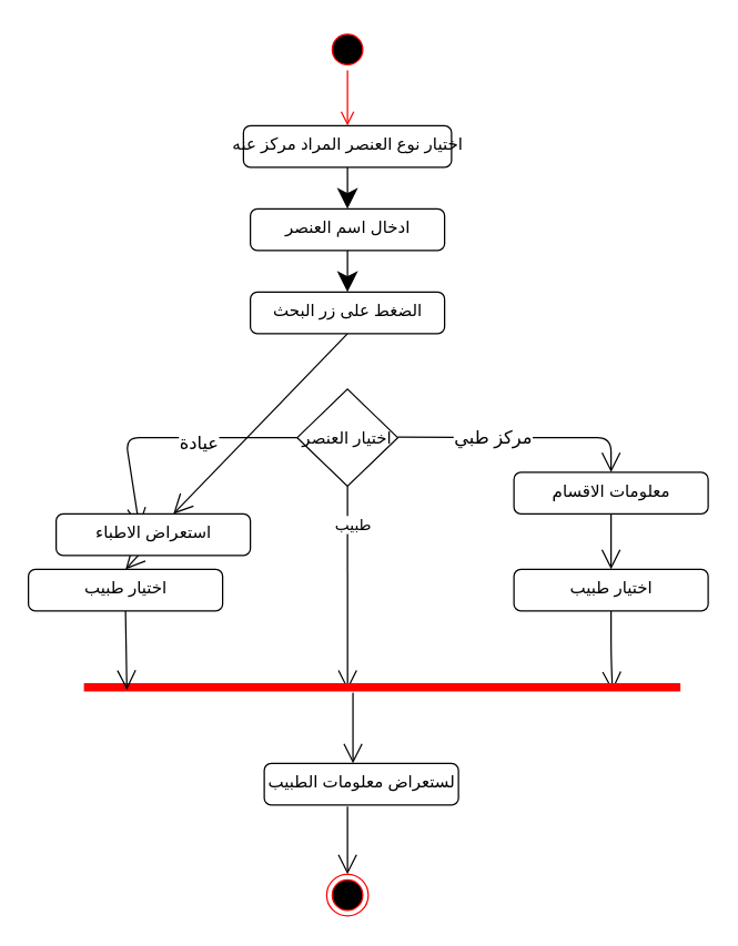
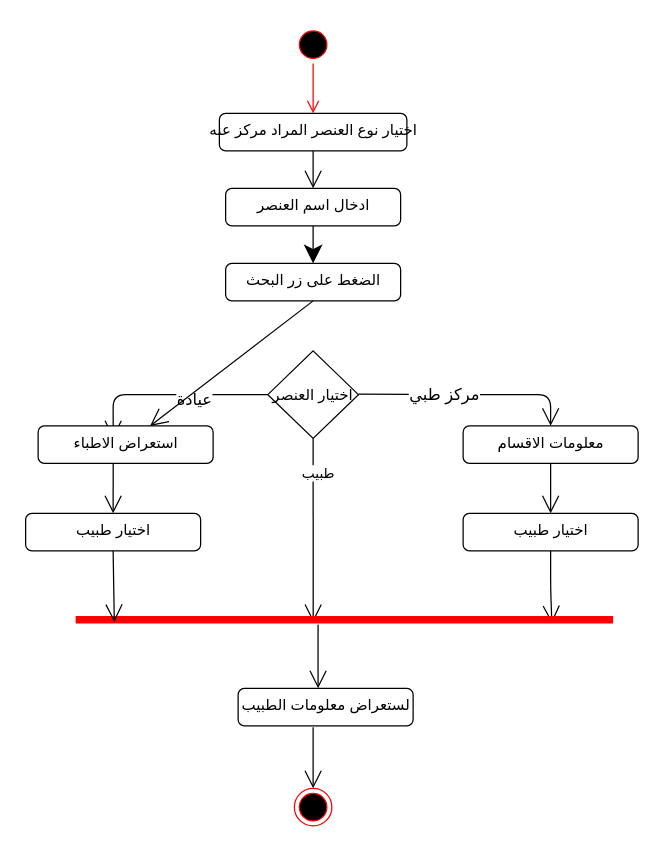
  <mxCell id="0" />
  <mxCell id="1" parent="0" />
  <mxCell id="2" value="" style="ellipse;html=1;shape=startState;fillColor=#000000;strokeColor=#ff0000;" parent="1" vertex="1"><mxGeometry x="235" width="30" height="30" as="geometry" y="20" /></mxCell>
  <mxCell id="3" value="" style="edgeStyle=orthogonalEdgeStyle;html=1;verticalAlign=bottom;endArrow=open;endSize=8;strokeColor=#ff0000;entryX=0.5;entryY=0;entryDx=0;entryDy=0;" parent="1" source="2" target="4" edge="1"><mxGeometry relative="1" as="geometry"><mxPoint x="250" y="110" as="targetPoint" /></mxGeometry></mxCell>
  <mxCell id="4" value="اختيار نوع العنصر المراد مركز عنه" style="html=1;align=center;verticalAlign=top;rounded=1;absoluteArcSize=1;arcSize=10;dashed=0;" parent="1" vertex="1"><mxGeometry x="175" y="90" width="150" height="30" as="geometry" /></mxCell>
  <mxCell id="5" value="" style="endArrow=open;endFill=1;endSize=12;html=1;exitX=0.5;exitY=1;exitDx=0;exitDy=0;entryX=0.886;entryY=0.8;entryDx=0;entryDy=0;entryPerimeter=0;" parent="1" source="28" target="26" edge="1"><mxGeometry width="160" relative="1" as="geometry"><mxPoint x="380" y="459.5" as="sourcePoint" /><mxPoint x="540" y="459.5" as="targetPoint" /><Array as="points"><mxPoint x="440" y="470" /></Array></mxGeometry></mxCell>
  <mxCell id="6" value="" style="endArrow=open;endFill=1;endSize=12;html=1;exitX=0.429;exitY=0.967;exitDx=0;exitDy=0;exitPerimeter=0;entryX=0.5;entryY=0;entryDx=0;entryDy=0;" parent="1" source="21" target="19" edge="1"><mxGeometry width="160" relative="1" as="geometry"><mxPoint x="15" y="440" as="sourcePoint" /><mxPoint x="91" y="400" as="targetPoint" /></mxGeometry></mxCell>
  <mxCell id="7" value="" style="endArrow=open;endFill=1;endSize=12;html=1;exitX=0;exitY=0.5;exitDx=0;exitDy=0;entryX=0.429;entryY=0.333;entryDx=0;entryDy=0;entryPerimeter=0;" parent="1" source="18" target="21" edge="1"><mxGeometry width="160" relative="1" as="geometry"><mxPoint x="-50" y="314.5" as="sourcePoint" /><mxPoint x="60" y="315" as="targetPoint" /><Array as="points"><mxPoint x="90" y="315" /></Array></mxGeometry></mxCell>
  <mxCell id="8" value="&lt;font style=&quot;font-size: 13px&quot;&gt;عيادة&lt;/font&gt;" style="edgeLabel;html=1;align=center;verticalAlign=middle;resizable=0;points=[];" parent="7" vertex="1" connectable="0"><mxGeometry x="-0.253" y="3" relative="1" as="geometry"><mxPoint as="offset" /></mxGeometry></mxCell>
  <mxCell id="9" value="" style="endArrow=open;endFill=1;endSize=12;html=1;exitX=0.5;exitY=1;exitDx=0;exitDy=0;entryX=0.442;entryY=0.7;entryDx=0;entryDy=0;entryPerimeter=0;" parent="1" source="18" target="26" edge="1"><mxGeometry width="160" relative="1" as="geometry"><mxPoint x="180" y="400" as="sourcePoint" /><mxPoint x="250" y="430" as="targetPoint" /></mxGeometry></mxCell>
  <mxCell id="10" value="طبيب" style="edgeLabel;html=1;align=center;verticalAlign=middle;resizable=0;points=[];" parent="9" vertex="1" connectable="0"><mxGeometry x="-0.625" y="3" relative="1" as="geometry"><mxPoint as="offset" /></mxGeometry></mxCell>
  <mxCell id="11" value="" style="endArrow=open;endFill=1;endSize=12;html=1;entryX=0.5;entryY=0;entryDx=0;entryDy=0;" parent="1" target="22" edge="1"><mxGeometry width="160" relative="1" as="geometry"><mxPoint x="286.25" y="314.5" as="sourcePoint" /><mxPoint x="446.25" y="314.5" as="targetPoint" /><Array as="points"><mxPoint x="380" y="315" /><mxPoint x="440" y="315" /></Array></mxGeometry></mxCell>
  <mxCell id="12" value="&lt;font style=&quot;font-size: 13px&quot;&gt;مركز طبي&lt;/font&gt;" style="edgeLabel;html=1;align=center;verticalAlign=middle;resizable=0;points=[];" parent="11" vertex="1" connectable="0"><mxGeometry x="-0.241" y="1" relative="1" as="geometry"><mxPoint y="1" as="offset" /></mxGeometry></mxCell>
  <mxCell id="13" value="" style="endArrow=open;endFill=1;endSize=12;html=1;exitX=0.5;exitY=1;exitDx=0;exitDy=0;" parent="1" source="17" target="21" edge="1"><mxGeometry width="160" relative="1" as="geometry"><mxPoint x="170" y="300" as="sourcePoint" /><mxPoint x="250" y="280" as="targetPoint" /></mxGeometry></mxCell>
  <mxCell id="14" value="" style="endArrow=classic;endFill=1;endSize=12;html=1;exitX=0.5;exitY=1;exitDx=0;exitDy=0;entryX=0.5;entryY=0;entryDx=0;entryDy=0;" parent="1" source="16" target="17" edge="1"><mxGeometry width="160" relative="1" as="geometry"><mxPoint x="170" y="260" as="sourcePoint" /><mxPoint x="250" y="220" as="targetPoint" /></mxGeometry></mxCell>
- <mxCell id="15" value="" style="endArrow=classic;endFill=1;endSize=12;html=1;exitX=0.5;exitY=1;exitDx=0;exitDy=0;entryX=0.5;entryY=0;entryDx=0;entryDy=0;" parent="1" source="4" target="16" edge="1"><mxGeometry width="160" relative="1" as="geometry"><mxPoint x="165" y="190" as="sourcePoint" /><mxPoint x="250" y="170" as="targetPoint" /></mxGeometry></mxCell>
+ <mxCell id="15" value="" style="endArrow=open;endFill=1;endSize=12;html=1;exitX=0.5;exitY=1;exitDx=0;exitDy=0;entryX=0.5;entryY=0;entryDx=0;entryDy=0;" parent="1" source="4" target="16" edge="1"><mxGeometry width="160" relative="1" as="geometry"><mxPoint x="165" y="190" as="sourcePoint" /><mxPoint x="250" y="170" as="targetPoint" /></mxGeometry></mxCell>
  <mxCell id="16" value="ادخال اسم العنصر" style="html=1;align=center;verticalAlign=top;rounded=1;absoluteArcSize=1;arcSize=10;dashed=0;" parent="1" vertex="1"><mxGeometry x="180" y="150" width="140" height="30" as="geometry" /></mxCell>
  <mxCell id="17" value="الضغط على زر البحث" style="html=1;align=center;verticalAlign=top;rounded=1;absoluteArcSize=1;arcSize=10;dashed=0;" parent="1" vertex="1"><mxGeometry x="180" y="210" width="140" height="30" as="geometry" /></mxCell>
  <mxCell id="18" value="اختيار العنصر" style="rhombus;" parent="1" vertex="1"><mxGeometry x="213.75" y="280" width="72.5" height="70" as="geometry" /></mxCell>
  <mxCell id="19" value="اختيار طبيب" style="html=1;align=center;verticalAlign=top;rounded=1;absoluteArcSize=1;arcSize=10;dashed=0;" parent="1" vertex="1"><mxGeometry x="20" y="410" width="140" height="30" as="geometry" /></mxCell>
  <mxCell id="20" value="لستعراض معلومات الطبيب" style="html=1;align=center;verticalAlign=top;rounded=1;absoluteArcSize=1;arcSize=10;dashed=0;" parent="1" vertex="1"><mxGeometry x="190" y="550" width="140" height="30" as="geometry" /></mxCell>
- <mxCell id="21" value="استعراض الاطباء" style="html=1;align=center;verticalAlign=top;rounded=1;absoluteArcSize=1;arcSize=10;dashed=0;" parent="1" vertex="1"><mxGeometry x="40" y="370" width="140" height="30" as="geometry" /></mxCell>
+ <mxCell id="21" value="استعراض الاطباء" style="html=1;align=center;verticalAlign=top;rounded=1;absoluteArcSize=1;arcSize=10;dashed=0;" parent="1" vertex="1"><mxGeometry x="30" y="340" width="140" height="30" as="geometry" /></mxCell>
  <mxCell id="22" value="معلومات الاقسام" style="html=1;align=center;verticalAlign=top;rounded=1;absoluteArcSize=1;arcSize=10;dashed=0;" parent="1" vertex="1"><mxGeometry x="370" y="340" width="140" height="30" as="geometry" /></mxCell>
  <mxCell id="23" value="" style="endArrow=open;endFill=1;endSize=12;html=1;exitX=0.451;exitY=0.9;exitDx=0;exitDy=0;exitPerimeter=0;entryX=0.457;entryY=0;entryDx=0;entryDy=0;entryPerimeter=0;" parent="1" source="26" target="20" edge="1"><mxGeometry width="160" relative="1" as="geometry"><mxPoint x="240" y="560" as="sourcePoint" /><mxPoint x="264" y="540" as="targetPoint" /></mxGeometry></mxCell>
  <mxCell id="24" value="" style="endArrow=open;endFill=1;endSize=12;html=1;entryX=0.5;entryY=0;entryDx=0;entryDy=0;" parent="1" target="27" edge="1"><mxGeometry width="160" relative="1" as="geometry"><mxPoint x="250" y="581" as="sourcePoint" /><mxPoint x="325" y="600" as="targetPoint" /></mxGeometry></mxCell>
  <mxCell id="25" value="" style="endArrow=open;endFill=1;endSize=12;html=1;entryX=0.5;entryY=0;entryDx=0;entryDy=0;" parent="1" source="22" target="28" edge="1"><mxGeometry width="160" relative="1" as="geometry"><mxPoint x="370" y="410" as="sourcePoint" /><mxPoint x="438" y="410" as="targetPoint" /></mxGeometry></mxCell>
  <mxCell id="26" value="" style="shape=line;html=1;strokeWidth=6;strokeColor=#ff0000;" parent="1" vertex="1"><mxGeometry x="60" y="490" width="430" height="10" as="geometry" /></mxCell>
  <mxCell id="27" value="" style="ellipse;html=1;shape=endState;fillColor=#000000;strokeColor=#ff0000;" parent="1" vertex="1"><mxGeometry x="235" y="630" width="30" height="30" as="geometry" /></mxCell>
  <mxCell id="28" value="اختيار طبيب" style="html=1;align=center;verticalAlign=top;rounded=1;absoluteArcSize=1;arcSize=10;dashed=0;" parent="1" vertex="1"><mxGeometry x="370" y="410" width="140" height="30" as="geometry" /></mxCell>
  <mxCell id="29" value="" style="endArrow=open;endFill=1;endSize=12;html=1;exitX=0.5;exitY=1;exitDx=0;exitDy=0;entryX=0.072;entryY=0.7;entryDx=0;entryDy=0;entryPerimeter=0;" parent="1" source="19" target="26" edge="1"><mxGeometry width="160" relative="1" as="geometry"><mxPoint x="60" y="459.5" as="sourcePoint" /><mxPoint x="220" y="459.5" as="targetPoint" /></mxGeometry></mxCell>
